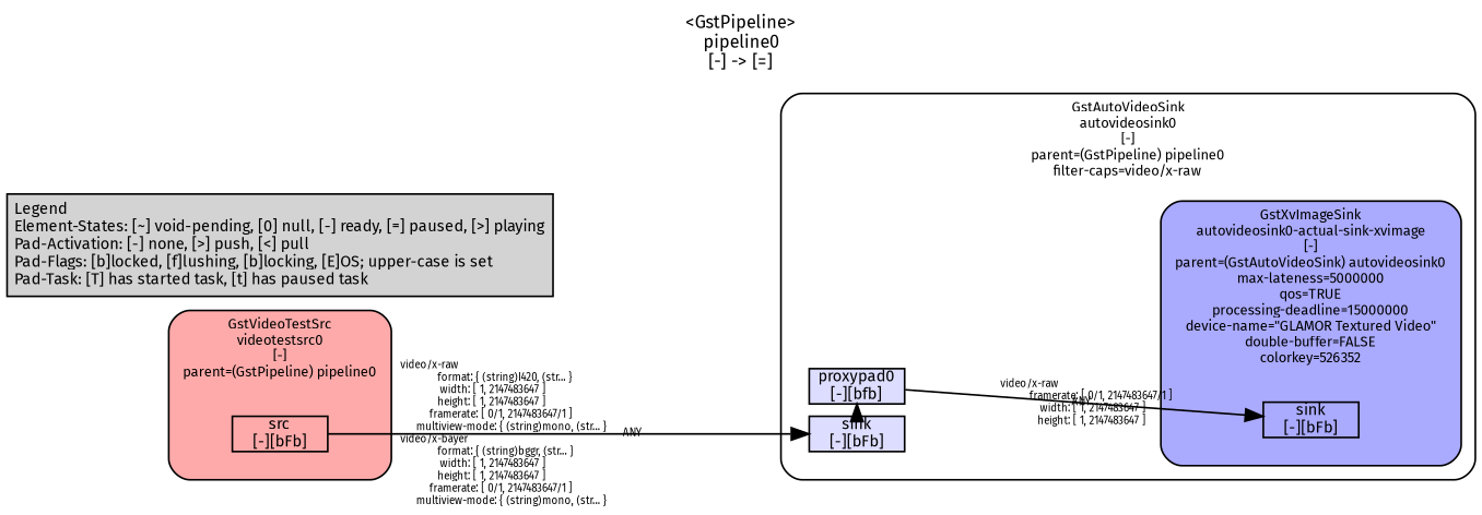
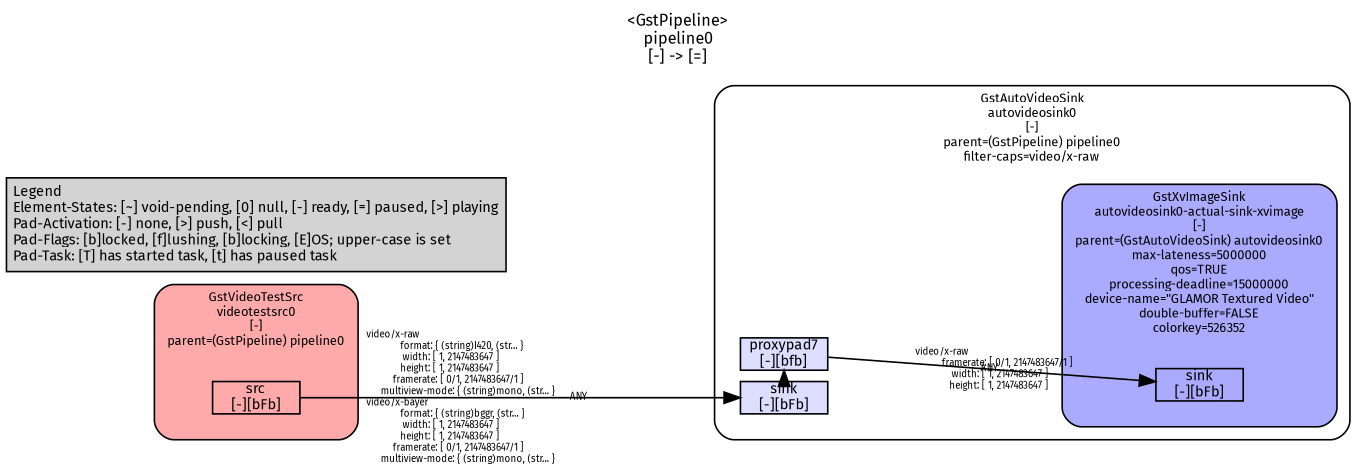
  digraph {
    fontname="Fira Sans"
    fontsize=10
    label="<GstPipeline>\npipeline0\n[-] -> [=]"
    labelloc=t
    nodesep=.1
    rankdir=LR
    ranksep=.2
    node [color=black fillcolor="#ddddff" fontname="Fira Sans" fontsize=9 margin="0.0,0.0" shape=box style="filled,solid"]
    edge [fontname="Fira Sans" fontsize=9 labelangle=0 labeldistance=10 labelfontsize=6]
-   n1 [height=0.2 label="proxypad0\n[-][bfb]"]
+   n1 [height=0.2 label="proxypad7\n[-][bfb]"]
    n2 [height=0.2 label="sink\n[-][bFb]"]
    n3 [fillcolor="#aaaaff" height=0.2 label="sink\n[-][bFb]"]
    n4 [fillcolor="#ffaaaa" height=0.2 label="src\n[-][bFb]"]
    n5 [label="Legend\lElement-States: [~] void-pending, [0] null, [-] ready, [=] paused, [>] playing\lPad-Activation: [-] none, [>] push, [<] pull\lPad-Flags: [b]locked, [f]lushing, [b]locking, [E]OS; upper-case is set\lPad-Task: [T] has started task, [t] has paused task\l" margin="0.05,0.05" style=filled color="" fillcolor=""]
    subgraph cluster_1 {
      color=black
      fillcolor="#ffffff"
      fontsize=8
      label="GstAutoVideoSink\nautovideosink0\n[-]\nparent=(GstPipeline) pipeline0\nfilter-caps=video/x-raw"
      style="filled,rounded"
      subgraph cluster_2 {
        color=black
        fillcolor="#ffffff"
        fontsize=8
        label=""
        style=invis
        n1
        n2
      }
      subgraph cluster_3 {
        color=black
        fillcolor="#aaaaff"
        fontsize=8
        label="GstXvImageSink\nautovideosink0-actual-sink-xvimage\n[-]\nparent=(GstAutoVideoSink) autovideosink0\nmax-lateness=5000000\nqos=TRUE\nprocessing-deadline=15000000\ndevice-name=\"GLAMOR Textured Video\"\ndouble-buffer=FALSE\ncolorkey=526352"
        style="filled,rounded"
        subgraph cluster_4 {
          color=black
          fillcolor="#aaaaff"
          fontsize=8
          label=""
          style=invis
          n3
        }
      }
    }
    subgraph cluster_5 {
      color=black
      fillcolor="#ffaaaa"
      fontsize=8
      label="GstVideoTestSrc\nvideotestsrc0\n[-]\nparent=(GstPipeline) pipeline0"
      style="filled,rounded"
      subgraph cluster_6 {
        color=black
        fillcolor="#ffaaaa"
        fontsize=8
        label=""
        style=invis
        n4
      }
    }
    n1 -> n3 [headlabel="video/x-raw\l           framerate: [ 0/1, 2147483647/1 ]\l               width: [ 1, 2147483647 ]\l              height: [ 1, 2147483647 ]\l" label="                                                  " taillabel=ANY]
    n2 -> n1 [minlen=0 style=dashed labelangle="" labeldistance=""]
    n4 -> n2 [headlabel=ANY label="                                                  " taillabel="video/x-raw\l              format: { (string)I420, (str... }\l               width: [ 1, 2147483647 ]\l              height: [ 1, 2147483647 ]\l           framerate: [ 0/1, 2147483647/1 ]\l      multiview-mode: { (string)mono, (str... }\lvideo/x-bayer\l              format: { (string)bggr, (str... }\l               width: [ 1, 2147483647 ]\l              height: [ 1, 2147483647 ]\l           framerate: [ 0/1, 2147483647/1 ]\l      multiview-mode: { (string)mono, (str... }\l"]
  }
